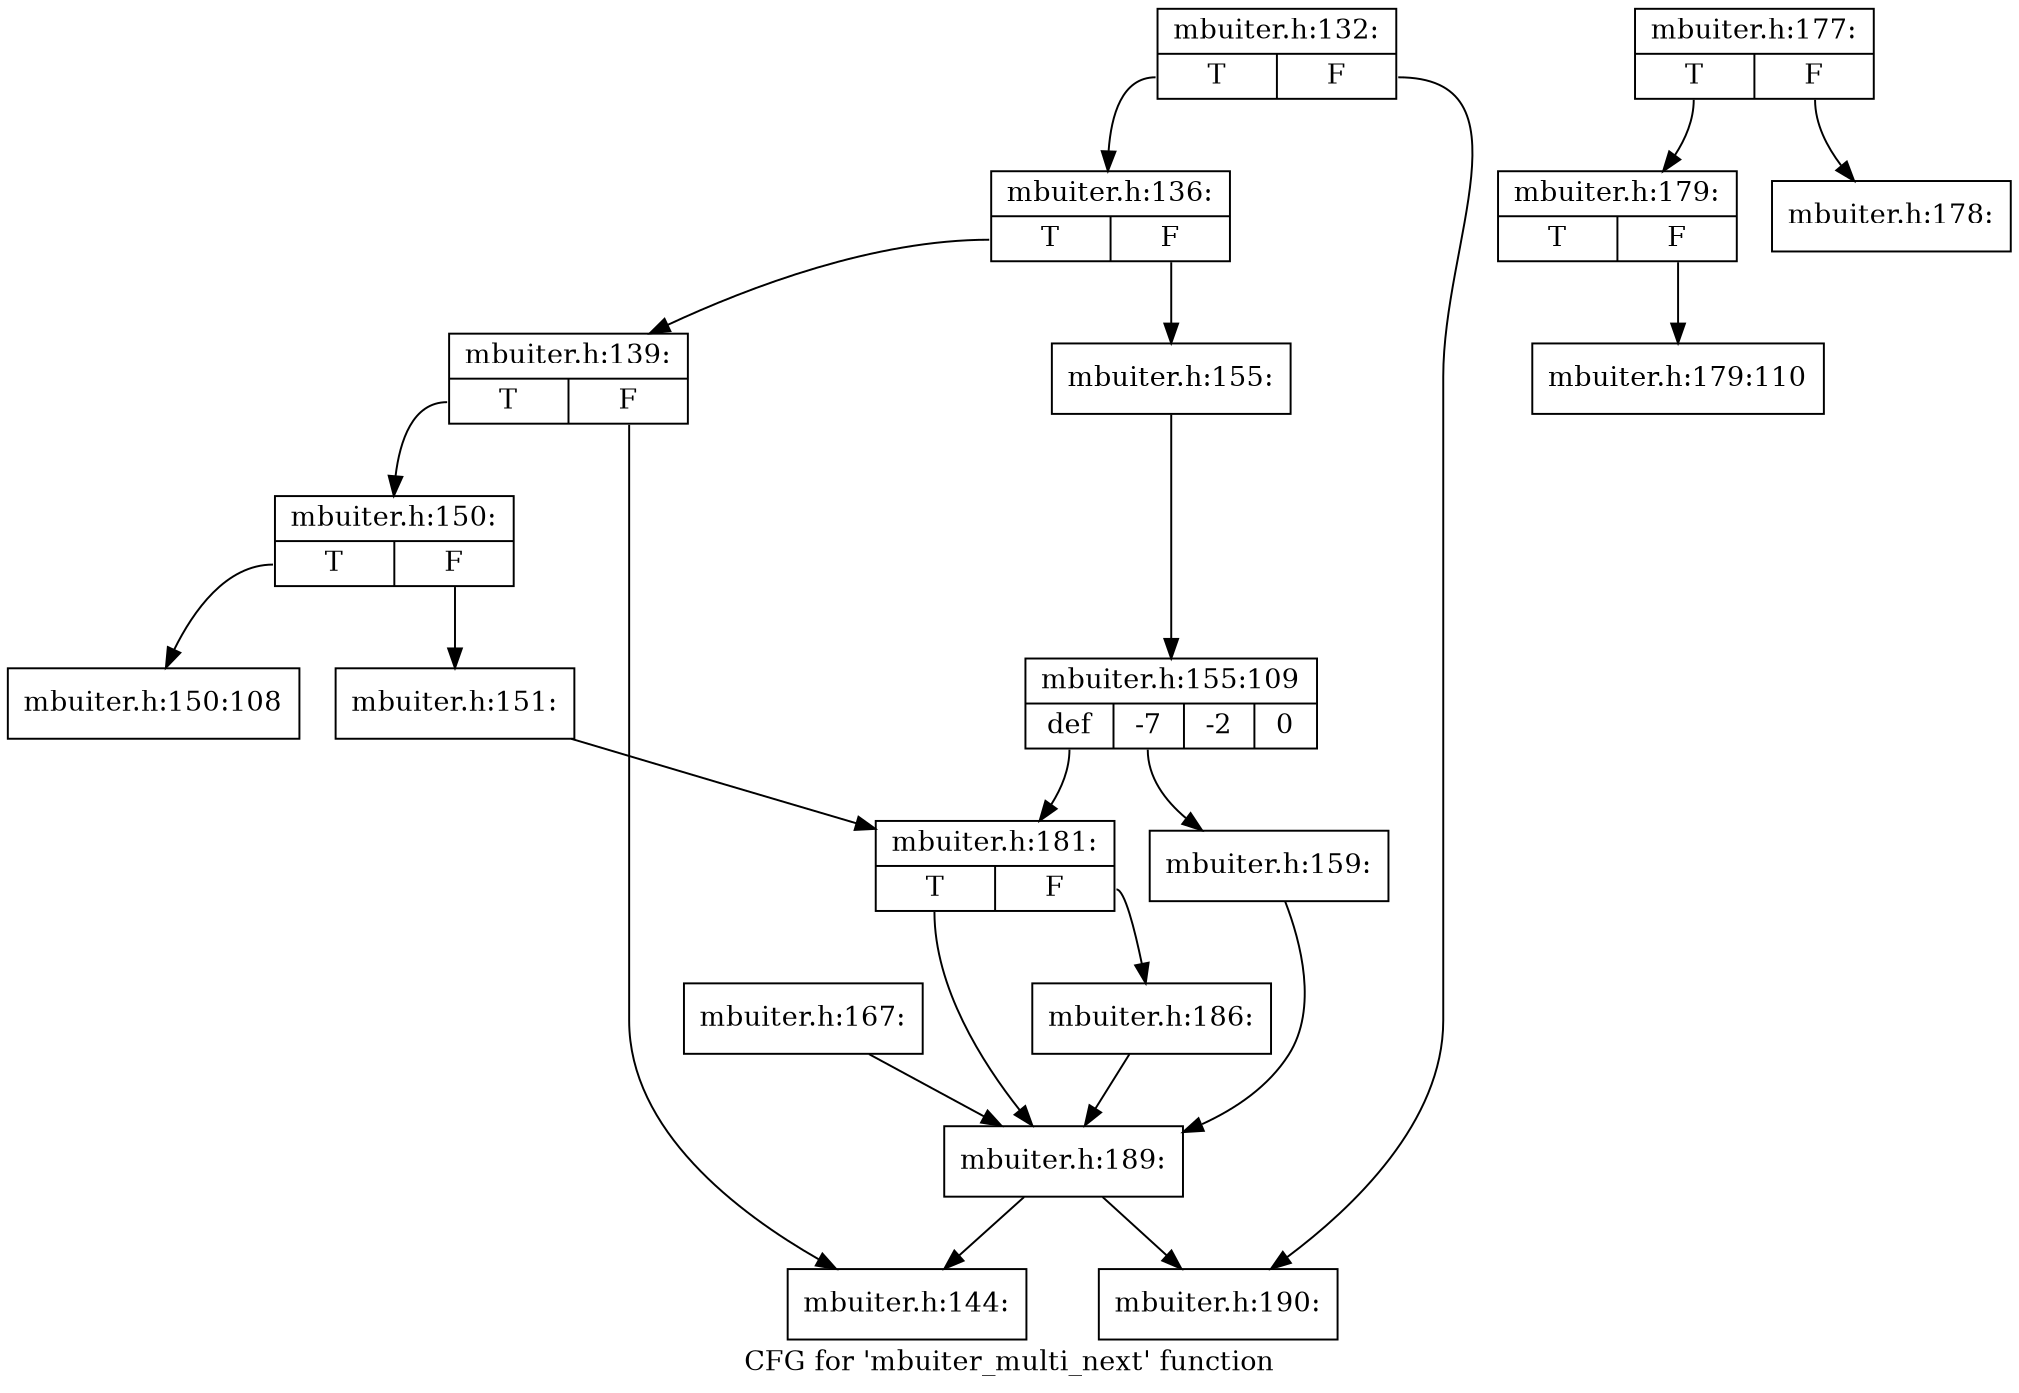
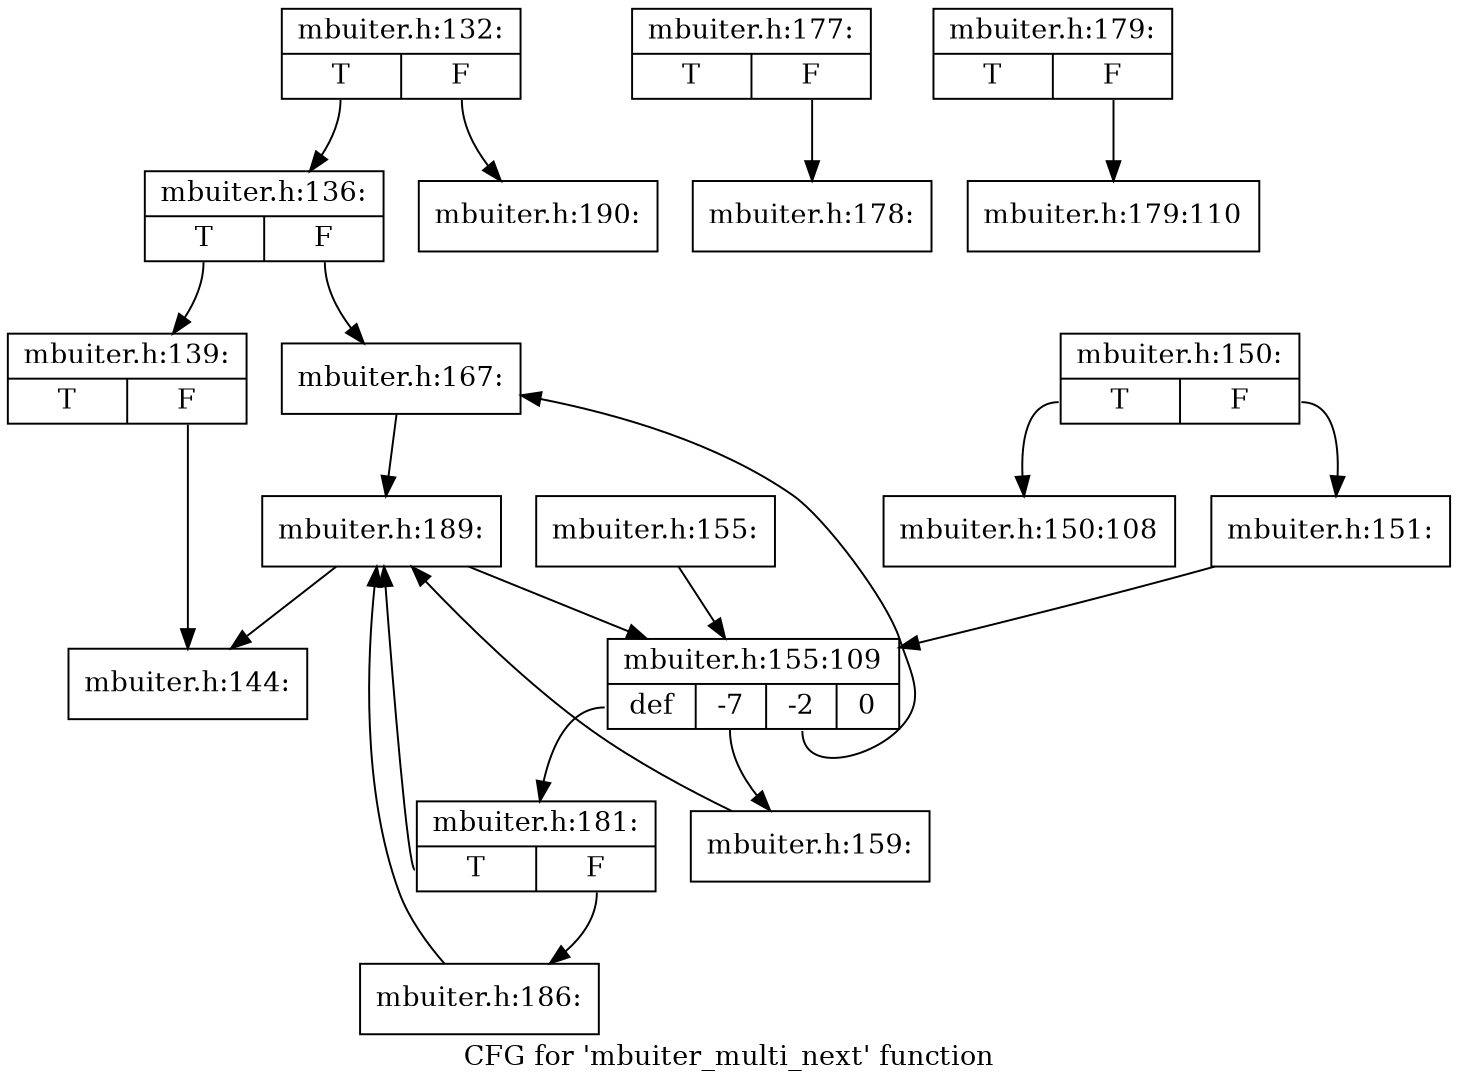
  digraph {
    label="CFG for 'mbuiter_multi_next' function"
    node [shape=record]
    edge [tailport=s0]
    n1 [label="{mbuiter.h:132:|{<s0>T|<s1>F}}"]
    n2 [label="{mbuiter.h:136:|{<s0>T|<s1>F}}"]
    n3 [label="{mbuiter.h:190:}"]
    n4 [label="{mbuiter.h:139:|{<s0>T|<s1>F}}"]
    n5 [label="{mbuiter.h:155:}"]
    n6 [label="{mbuiter.h:150:|{<s0>T|<s1>F}}"]
    n7 [label="{mbuiter.h:144:}"]
    n8 [label="{mbuiter.h:155:109|{<s0>def|<s1>-7|<s2>-2|<s3>0}}"]
    n9 [label="{mbuiter.h:150:108}"]
    n10 [label="{mbuiter.h:151:}"]
    n11 [label="{mbuiter.h:181:|{<s0>T|<s1>F}}"]
    n12 [label="{mbuiter.h:159:}"]
    n13 [label="{mbuiter.h:167:}"]
    n14 [label="{mbuiter.h:189:}"]
    n15 [label="{mbuiter.h:186:}"]
    n16 [label="{mbuiter.h:177:|{<s0>T|<s1>F}}"]
    n17 [label="{mbuiter.h:179:|{<s0>T|<s1>F}}"]
    n18 [label="{mbuiter.h:178:}"]
    n19 [label="{mbuiter.h:179:110}"]
    n1 -> n2
    n1 -> n3 [tailport=s1]
    n2 -> n4
-   n2 -> n5 [tailport=s1]
-   n4 -> n6
+   n2 -> n13 [tailport=s1]
    n4 -> n7 [tailport=s1]
    n5 -> n8
    n6 -> n9
    n6 -> n10 [tailport=s1]
    n8 -> n11
    n8 -> n12 [tailport=s1]
-   n10 -> n11
+   n8 -> n13 [tailport=s2]
+   n10 -> n8
    n11 -> n14
    n11 -> n15 [tailport=s1]
    n12 -> n14
    n13 -> n14
-   n14 -> n3
+   n14 -> n8
    n14 -> n7
    n15 -> n14
-   n16 -> n17
    n16 -> n18 [tailport=s1]
    n17 -> n19 [tailport=s1]
  }
